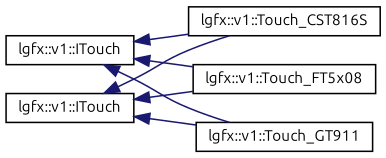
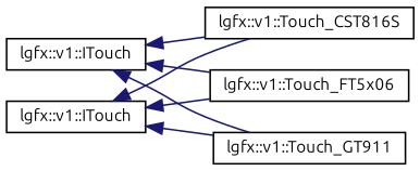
  digraph {
    rankdir=LR
    fontname=Ubuntu
    node [color=black fillcolor=white fontname=Ubuntu fontsize=10 shape=record style=filled]
    edge [color=midnightblue dir=back fontname=Ubuntu fontsize=10 labelfontname=Helvetica labelfontsize=10 style=solid]
    n1 [height=0.2 label="lgfx::v1::ITouch" width=0.4]
    n2 [height=0.2 label="lgfx::v1::Touch_CST816S" width=0.4]
-   n3 [height=0.2 label="lgfx::v1::Touch_FT5x08" width=0.4]
+   n3 [height=0.2 label="lgfx::v1::Touch_FT5x06" width=0.4]
    n4 [height=0.2 label="lgfx::v1::Touch_GT911" width=0.4]
    n5 [height=0.2 label="lgfx::v1::ITouch" width=0.4]
    n1 -> n2
    n1 -> n3
    n1 -> n4
    n5 -> n2
    n5 -> n3
    n5 -> n4
  }
